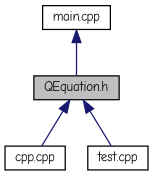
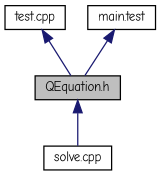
  digraph {
    fontname="Comic Neue"
    node [color=black fillcolor=white fontname="Comic Neue" fontsize=10 shape=record style=filled]
    edge [color=midnightblue dir=back fontname="Comic Neue" fontsize=10 labelfontname=Helvetica labelfontsize=10 style=solid]
    n1 [fillcolor=grey75 fontcolor=black height=0.2 label="QEquation.h" width=0.4]
-   n2 [height=0.2 label="cpp.cpp" width=0.4]
+   n2 [height=0.2 label="solve.cpp" width=0.4]
    n3 [height=0.2 label="test.cpp" width=0.4]
-   n4 [height=0.2 label="main.cpp" width=0.4]
+   n4 [height=0.2 label="main.test" width=0.4]
    n1 -> n2
-   n1 -> n3
+   n3 -> n1
    n4 -> n1
  }
